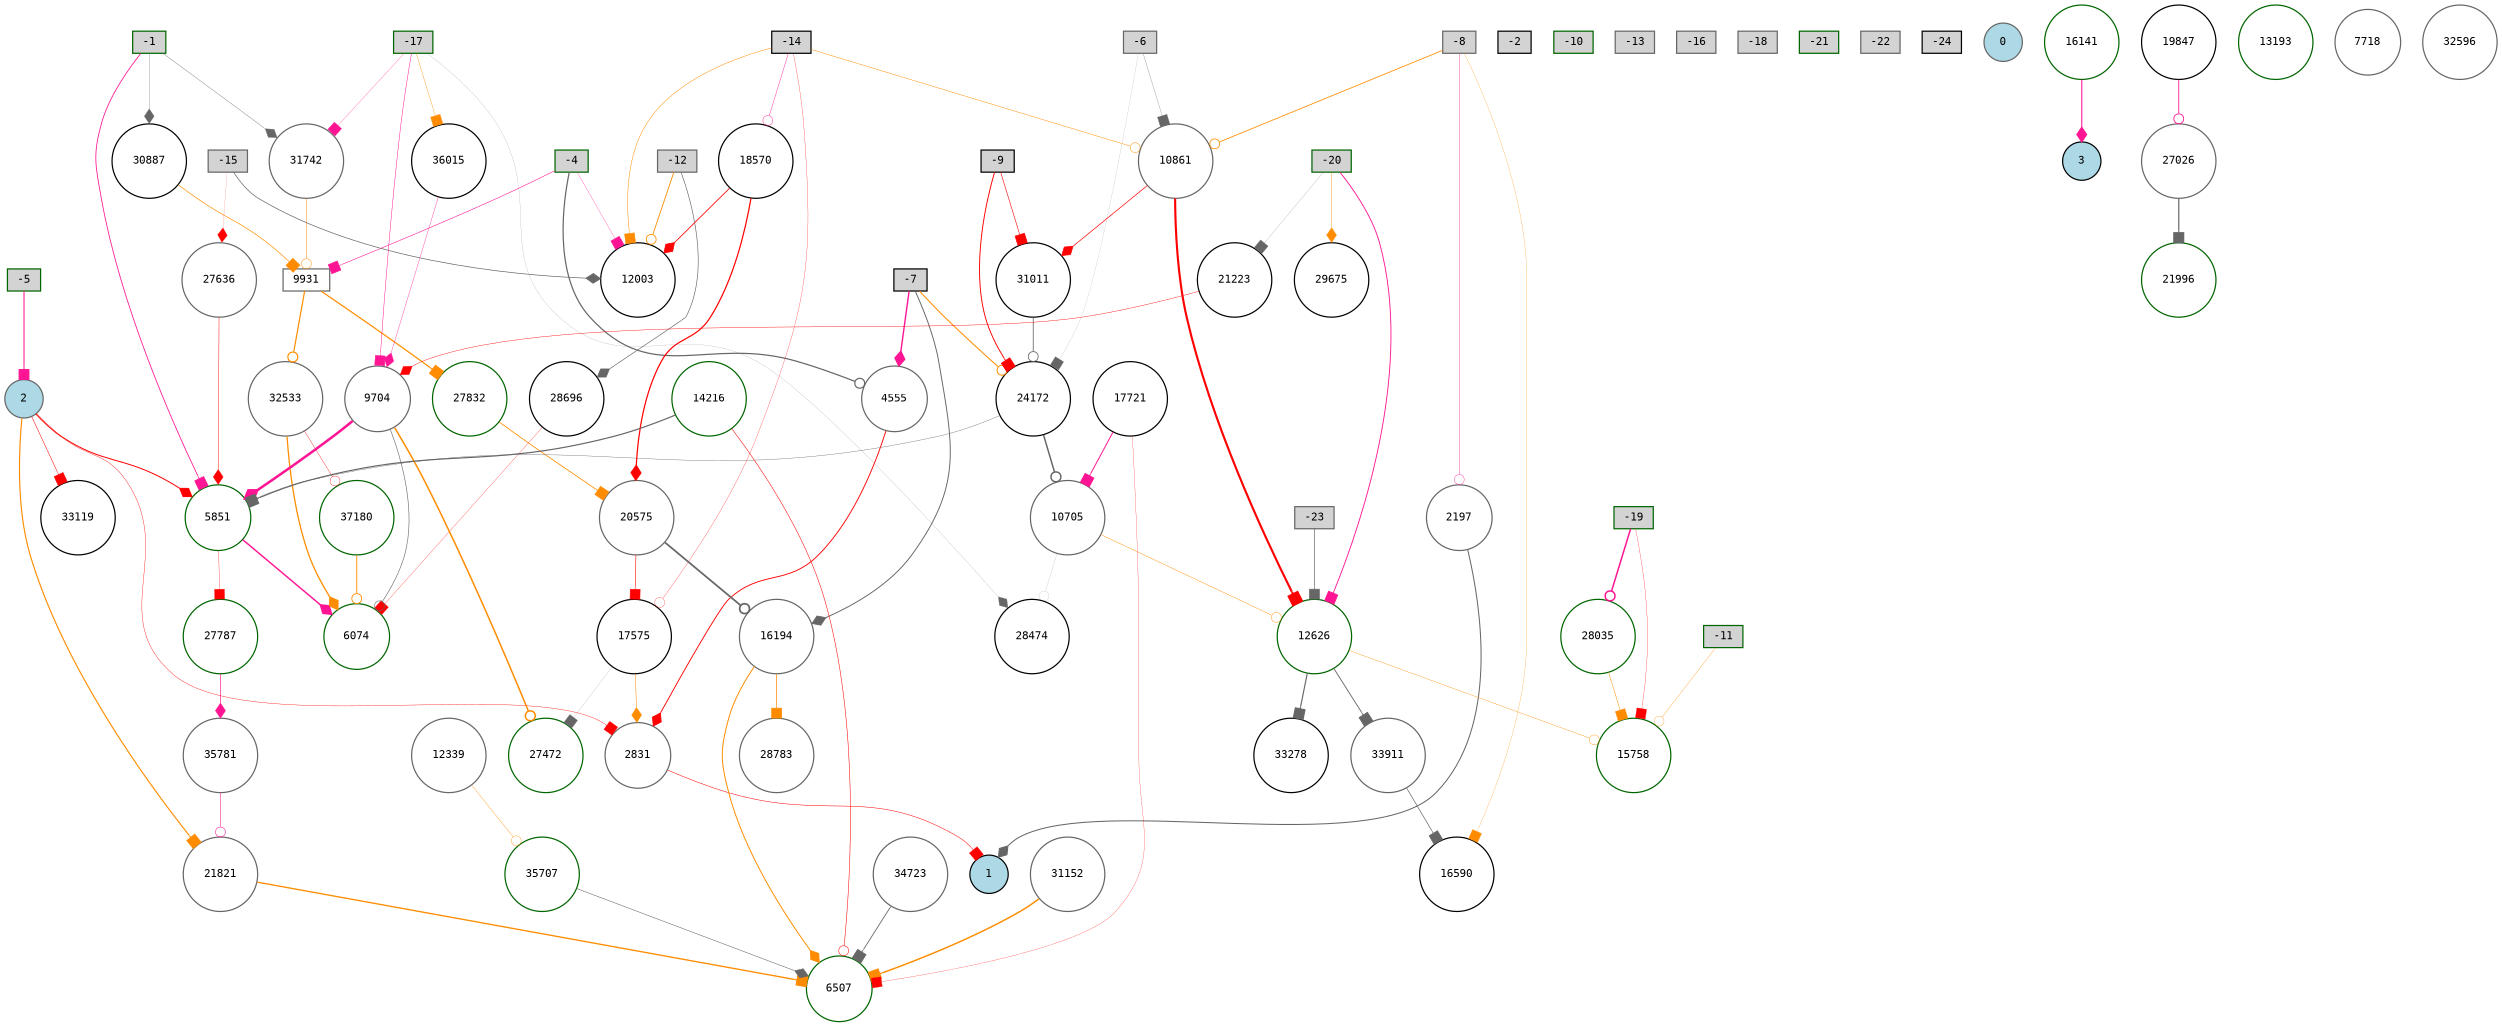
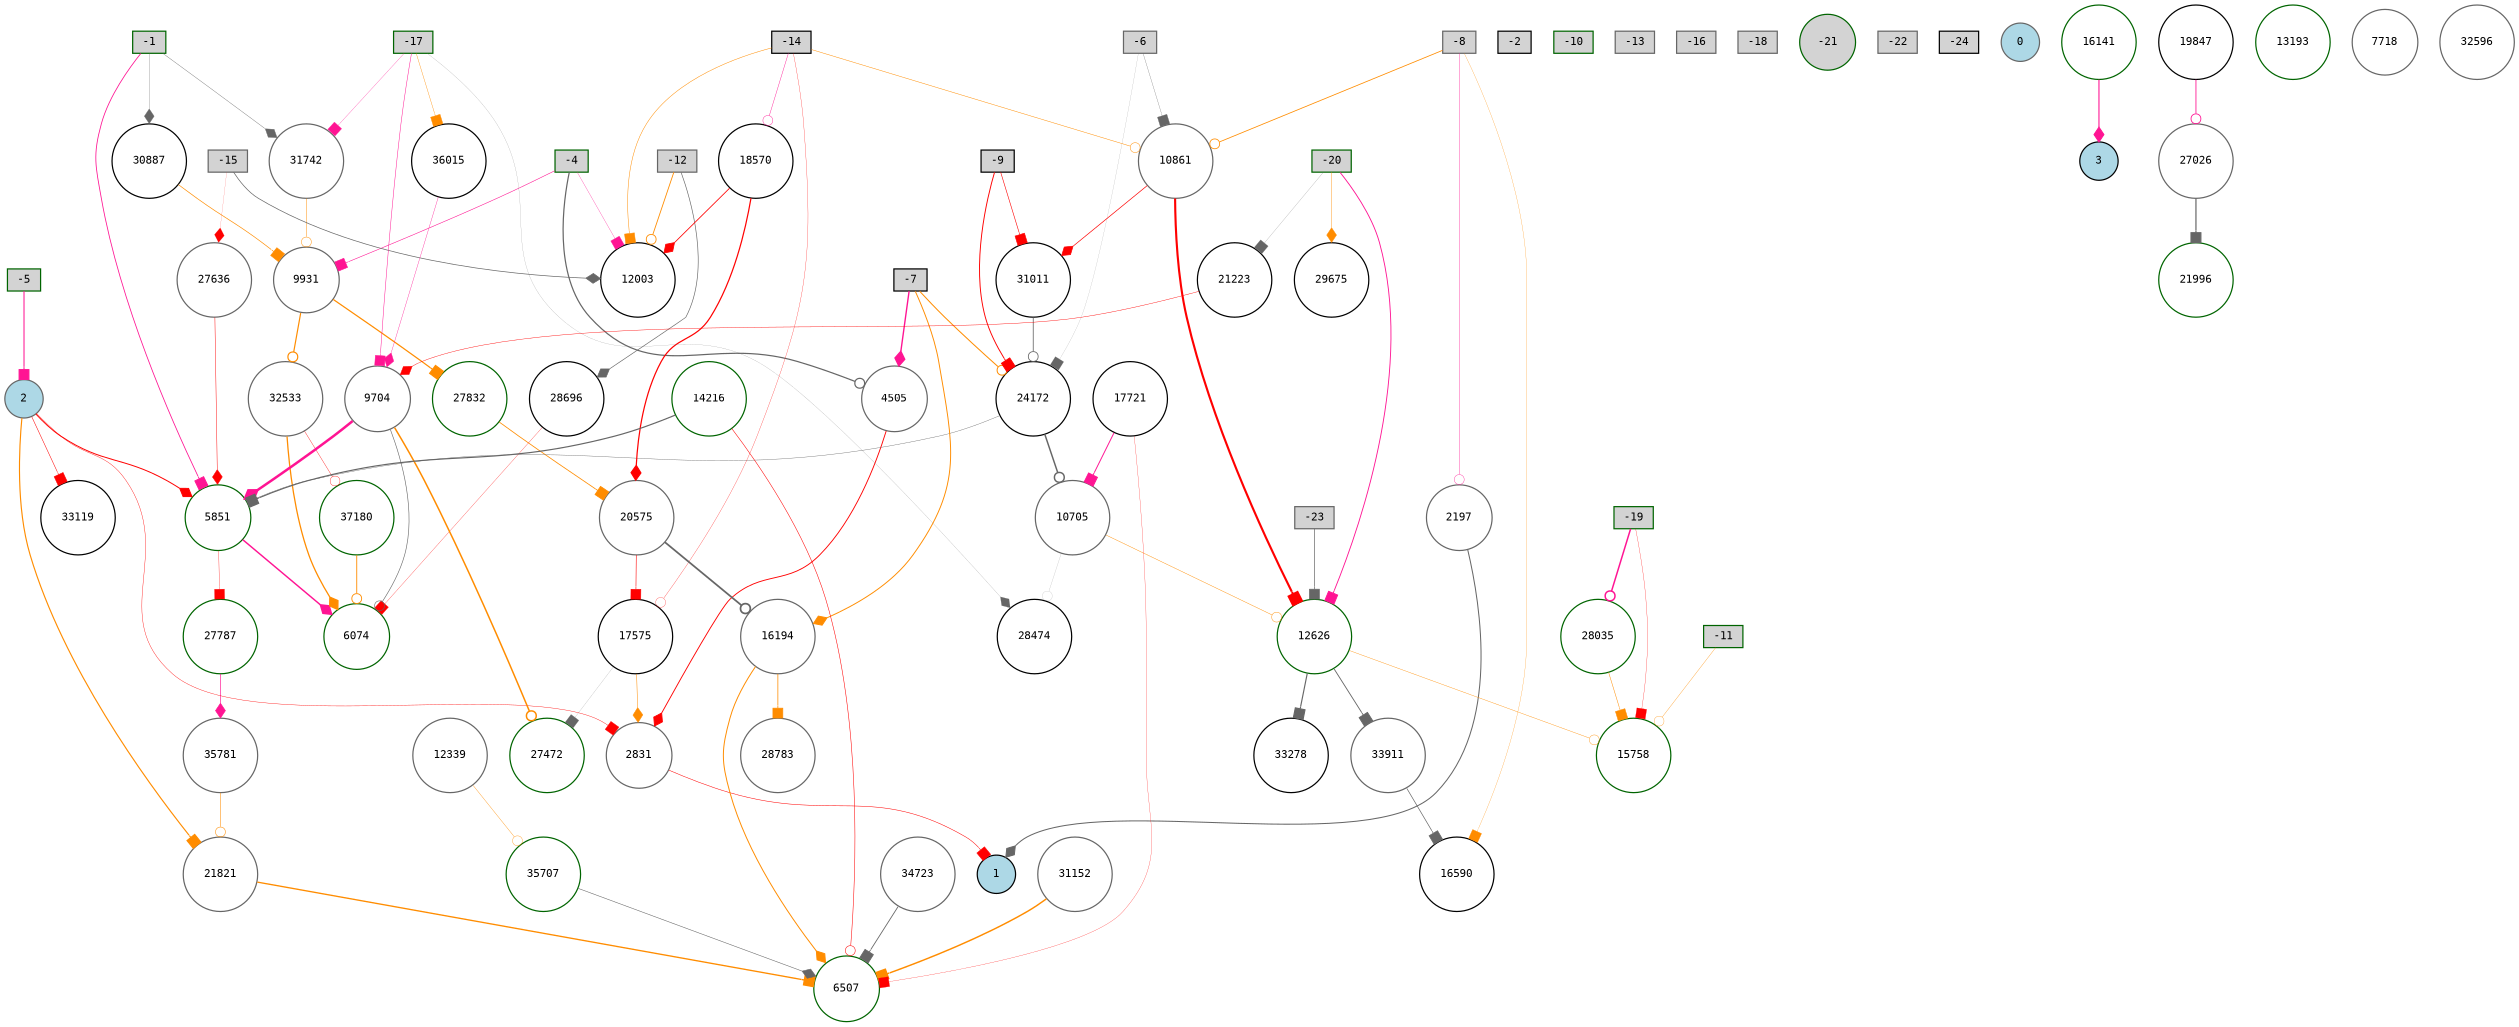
  digraph {
    fontname="DejaVu Sans Mono"
    node [color=gray40 fillcolor=white fontname="DejaVu Sans Mono" fontsize=9 shape=circle style=filled]
    edge [arrowhead=box color=darkorange fontname="DejaVu Sans Mono" style=solid]
    -1 [color=darkgreen fillcolor=lightgray height=0.2 shape=box width=0.2]
    30887 [color=black height=0.2 width=0.2]
    5851 [color=darkgreen height=0.2 width=0.2]
    31742 [height=0.2 width=0.2]
-   9931 [height=0.2 shape=box width=0.2]
+   9931 [height=0.2 width=0.2]
    27787 [color=darkgreen height=0.2 width=0.2]
    6074 [color=darkgreen height=0.2 width=0.2]
    -2 [color=black fillcolor=lightgray height=0.2 shape=box width=0.2]
    2197 [height=0.2 width=0.2]
    1 [color=black fillcolor=lightblue height=0.2 width=0.2]
    -4 [color=darkgreen fillcolor=lightgray height=0.2 shape=box width=0.2]
-   4505 [height=0.2 width=0.2 label=4555]
+   4505 [height=0.2 width=0.2]
    12003 [color=black height=0.2 width=0.2]
    2831 [height=0.2 width=0.2]
    32533 [height=0.2 width=0.2]
    27832 [color=darkgreen height=0.2 width=0.2]
    -5 [color=darkgreen fillcolor=lightgray height=0.2 shape=box width=0.2]
    2 [fillcolor=lightblue height=0.2 width=0.2]
    21821 [height=0.2 width=0.2]
    33119 [color=black height=0.2 width=0.2]
    -6 [fillcolor=lightgray height=0.2 shape=box width=0.2]
    24172 [color=black height=0.2 width=0.2]
    10861 [height=0.2 width=0.2]
    10705 [height=0.2 width=0.2]
    12626 [color=darkgreen height=0.2 width=0.2]
    31011 [color=black height=0.2 width=0.2]
    -7 [color=black fillcolor=lightgray height=0.2 shape=box width=0.2]
    16194 [height=0.2 width=0.2]
    6507 [color=darkgreen height=0.2 width=0.2]
    28783 [height=0.2 width=0.2]
    15758 [color=darkgreen height=0.2 width=0.2]
    33278 [color=black height=0.2 width=0.2]
    33911 [height=0.2 width=0.2]
    -8 [fillcolor=lightgray height=0.2 shape=box width=0.2]
    16590 [color=black height=0.2 width=0.2]
    -9 [color=black fillcolor=lightgray height=0.2 shape=box width=0.2]
    -10 [color=darkgreen fillcolor=lightgray height=0.2 shape=box width=0.2]
    -11 [color=darkgreen fillcolor=lightgray height=0.2 shape=box width=0.2]
    28035 [color=darkgreen height=0.2 width=0.2]
    -12 [fillcolor=lightgray height=0.2 shape=box width=0.2]
    28696 [color=black height=0.2 width=0.2]
    -13 [fillcolor=lightgray height=0.2 shape=box width=0.2]
    -14 [color=black fillcolor=lightgray height=0.2 shape=box width=0.2]
    18570 [color=black height=0.2 width=0.2]
    17575 [color=black height=0.2 width=0.2]
    20575 [height=0.2 width=0.2]
    27472 [color=darkgreen height=0.2 width=0.2]
    -15 [fillcolor=lightgray height=0.2 shape=box width=0.2]
    27636 [height=0.2 width=0.2]
    -16 [fillcolor=lightgray height=0.2 shape=box width=0.2]
    -17 [color=darkgreen fillcolor=lightgray height=0.2 shape=box width=0.2]
    36015 [color=black height=0.2 width=0.2]
    28474 [color=black height=0.2 width=0.2]
    9704 [height=0.2 width=0.2]
    -18 [fillcolor=lightgray height=0.2 shape=box width=0.2]
    -19 [color=darkgreen fillcolor=lightgray height=0.2 shape=box width=0.2]
    -20 [color=darkgreen fillcolor=lightgray height=0.2 shape=box width=0.2]
    21223 [color=black height=0.2 width=0.2]
    29675 [color=black height=0.2 width=0.2]
-   -21 [color=darkgreen fillcolor=lightgray height=0.2 shape=box width=0.2]
+   -21 [color=darkgreen fillcolor=lightgray height=0.2 width=0.2]
    -22 [fillcolor=lightgray height=0.2 shape=box width=0.2]
    -23 [fillcolor=lightgray height=0.2 shape=box width=0.2]
    -24 [color=black fillcolor=lightgray height=0.2 shape=box width=0.2]
    0 [fillcolor=lightblue height=0.2 width=0.2]
    3 [color=black fillcolor=lightblue height=0.2 width=0.2]
    19847 [color=black height=0.2 width=0.2]
    27026 [height=0.2 width=0.2]
    21996 [color=darkgreen height=0.2 width=0.2]
    14216 [color=darkgreen height=0.2 width=0.2]
    13193 [color=darkgreen height=0.2 width=0.2]
    35781 [height=0.2 width=0.2]
    16141 [color=darkgreen height=0.2 width=0.2]
    37180 [color=darkgreen height=0.2 width=0.2]
    34723 [height=0.2 width=0.2]
    7718 [height=0.2 width=0.2]
    31152 [height=0.2 width=0.2]
    12339 [height=0.2 width=0.2]
    35707 [color=darkgreen height=0.2 width=0.2]
    17721 [color=black height=0.2 width=0.2]
    32596 [height=0.2 width=0.2]
    -1 -> 30887 [arrowhead=diamond color=gray40 penwidth=0.23354009292477304]
    -1 -> 5851 [color=deeppink penwidth=0.6706836953678638]
    -1 -> 31742 [arrowhead=diamond color=gray40 penwidth=0.30383818151212294]
    30887 -> 9931 [penwidth=0.5406280658666845]
    5851 -> 27787 [color=red penwidth=0.2562961954562335]
    5851 -> 6074 [arrowhead=diamond color=deeppink penwidth=1.1817068596677176]
    31742 -> 9931 [arrowhead=odot penwidth=0.3849212092780002]
    9931 -> 32533 [arrowhead=odot penwidth=0.9706457742415823]
    9931 -> 27832 [penwidth=0.9927890712001197]
    27787 -> 35781 [arrowhead=diamond color=deeppink penwidth=0.5378015614476024]
    2197 -> 1 [arrowhead=diamond color=gray40 penwidth=0.8339364236111979]
    -4 -> 9931 [color=deeppink penwidth=0.45681122753043435]
    -4 -> 4505 [arrowhead=odot color=gray40 penwidth=0.9927618267302728]
    -4 -> 12003 [color=deeppink penwidth=0.23738314420253223]
    4505 -> 2831 [arrowhead=diamond color=red penwidth=0.7416041459351568]
    2831 -> 1 [color=red penwidth=0.40832076076017]
    32533 -> 6074 [arrowhead=diamond penwidth=1.0401657794233914]
    32533 -> 37180 [arrowhead=odot color=red penwidth=0.2912679825592037]
    27832 -> 20575 [penwidth=0.6481874963067021]
    -5 -> 2 [color=deeppink penwidth=0.8474304783160286]
    2 -> 5851 [arrowhead=diamond color=red penwidth=0.8043863300247032]
    2 -> 2831 [color=red penwidth=0.3068330413983621]
    2 -> 21821 [penwidth=0.9305358372580764]
    2 -> 33119 [color=red penwidth=0.4132707127148071]
    21821 -> 6507 [penwidth=1.0855121202232536]
    -6 -> 24172 [color=gray40 penwidth=0.10071014537700539]
    -6 -> 10861 [color=gray40 penwidth=0.22859839973324592]
    24172 -> 5851 [arrowhead=odot color=gray40 penwidth=0.3089745563476819]
    24172 -> 10705 [arrowhead=odot color=gray40 penwidth=1.2028139719553617]
    10861 -> 12626 [color=red penwidth=1.7289944694716377]
    10861 -> 31011 [arrowhead=diamond color=red penwidth=0.5521599541725276]
    10705 -> 12626 [arrowhead=odot penwidth=0.35646877463335214]
    10705 -> 28474 [arrowhead=odot color=gray40 penwidth=0.10417362154779293]
    12626 -> 15758 [arrowhead=odot penwidth=0.3141187510618536]
    12626 -> 33278 [color=gray40 penwidth=0.9320389460260575]
    12626 -> 33911 [color=gray40 penwidth=0.7196616320354327]
    31011 -> 24172 [arrowhead=odot color=gray40 penwidth=0.6710229890536472]
    -7 -> 4505 [arrowhead=diamond color=deeppink penwidth=1.1243947648896069]
    -7 -> 24172 [arrowhead=odot penwidth=0.8230808876485887]
-   -7 -> 16194 [arrowhead=diamond color=gray40 penwidth=0.7812873482766414]
+   -7 -> 16194 [arrowhead=diamond penwidth=0.7812873482766414]
    16194 -> 6507 [arrowhead=diamond penwidth=0.796096764382323]
    16194 -> 28783 [penwidth=0.6195683521610068]
    33911 -> 16590 [color=gray40 penwidth=0.558134098972238]
    -8 -> 2197 [arrowhead=odot color=deeppink penwidth=0.29758796556833667]
    -8 -> 10861 [arrowhead=odot penwidth=0.6533630419071496]
    -8 -> 16590 [penwidth=0.20715714711936695]
    -9 -> 24172 [color=red penwidth=0.7668646064354419]
    -9 -> 31011 [color=red penwidth=0.4697941211954133]
    -11 -> 15758 [arrowhead=odot penwidth=0.2622125800231542]
    28035 -> 15758 [penwidth=0.39954319396494586]
    -12 -> 12003 [arrowhead=odot penwidth=0.7016356304399297]
    -12 -> 28696 [arrowhead=diamond color=gray40 penwidth=0.5293917152195027]
    28696 -> 6074 [color=red penwidth=0.20556361676931145]
    -14 -> 12003 [penwidth=0.39773857588280426]
    -14 -> 10861 [arrowhead=odot penwidth=0.38794493962420884]
    -14 -> 18570 [arrowhead=odot color=deeppink penwidth=0.33853130755663463]
    -14 -> 17575 [arrowhead=odot color=red penwidth=0.21071198935687285]
    18570 -> 12003 [arrowhead=diamond color=red penwidth=0.6588921728620419]
    18570 -> 20575 [arrowhead=diamond color=red penwidth=0.9888694717793536]
    17575 -> 2831 [arrowhead=diamond penwidth=0.4083136572738665]
    17575 -> 27472 [color=gray40 penwidth=0.117805977361749]
    20575 -> 16194 [arrowhead=odot color=gray40 penwidth=1.427879223088583]
    20575 -> 17575 [color=red penwidth=0.46408042330784405]
    -15 -> 12003 [arrowhead=diamond color=gray40 penwidth=0.5688745989485017]
    -15 -> 27636 [arrowhead=diamond color=red penwidth=0.10144448689168911]
    27636 -> 5851 [arrowhead=diamond color=red penwidth=0.3676845962138905]
    -17 -> 31742 [color=deeppink penwidth=0.20896166760257706]
    -17 -> 36015 [penwidth=0.30439572143595306]
    -17 -> 28474 [arrowhead=diamond color=gray40 penwidth=0.12311751409587261]
    -17 -> 9704 [color=deeppink penwidth=0.3913931711994387]
    36015 -> 9704 [arrowhead=diamond color=deeppink penwidth=0.2917755027532782]
    9704 -> 5851 [arrowhead=diamond color=deeppink penwidth=2.055534757414301]
    9704 -> 6074 [arrowhead=odot color=gray40 penwidth=0.49096223157996155]
    9704 -> 27472 [arrowhead=odot penwidth=1.2212778512403268]
    -19 -> 15758 [color=red penwidth=0.21555159104961202]
    -19 -> 28035 [arrowhead=odot color=deeppink penwidth=1.2204192492038373]
    -20 -> 12626 [color=deeppink penwidth=0.7312731880230097]
    -20 -> 21223 [color=gray40 penwidth=0.14886172727424019]
    -20 -> 29675 [arrowhead=diamond penwidth=0.3348064923516436]
    21223 -> 9704 [arrowhead=diamond color=red penwidth=0.3303157414525574]
    -23 -> 12626 [color=gray40 penwidth=0.5671123278510461]
    19847 -> 27026 [arrowhead=odot color=deeppink penwidth=0.6950311152978484]
    27026 -> 21996 [color=gray40 penwidth=0.9750659659265981]
    14216 -> 5851 [color=gray40 penwidth=0.9683660287852822]
    14216 -> 6507 [arrowhead=odot color=red penwidth=0.4277312296913742]
-   35781 -> 21821 [arrowhead=odot color=deeppink penwidth=0.4396771496142192]
+   35781 -> 21821 [arrowhead=odot penwidth=0.4396771496142192]
    16141 -> 3 [arrowhead=diamond color=deeppink penwidth=0.8820977588678656]
    37180 -> 6074 [arrowhead=odot penwidth=0.7208687770647587]
    34723 -> 6507 [color=gray40 penwidth=0.6920627623867597]
    31152 -> 6507 [penwidth=1.1858502492415781]
    12339 -> 35707 [arrowhead=odot penwidth=0.2950350446547354]
    35707 -> 6507 [arrowhead=diamond color=gray40 penwidth=0.439626291389984]
    17721 -> 10705 [color=deeppink penwidth=0.7912538947547718]
    17721 -> 6507 [color=red penwidth=0.19467449908553242]
  }
